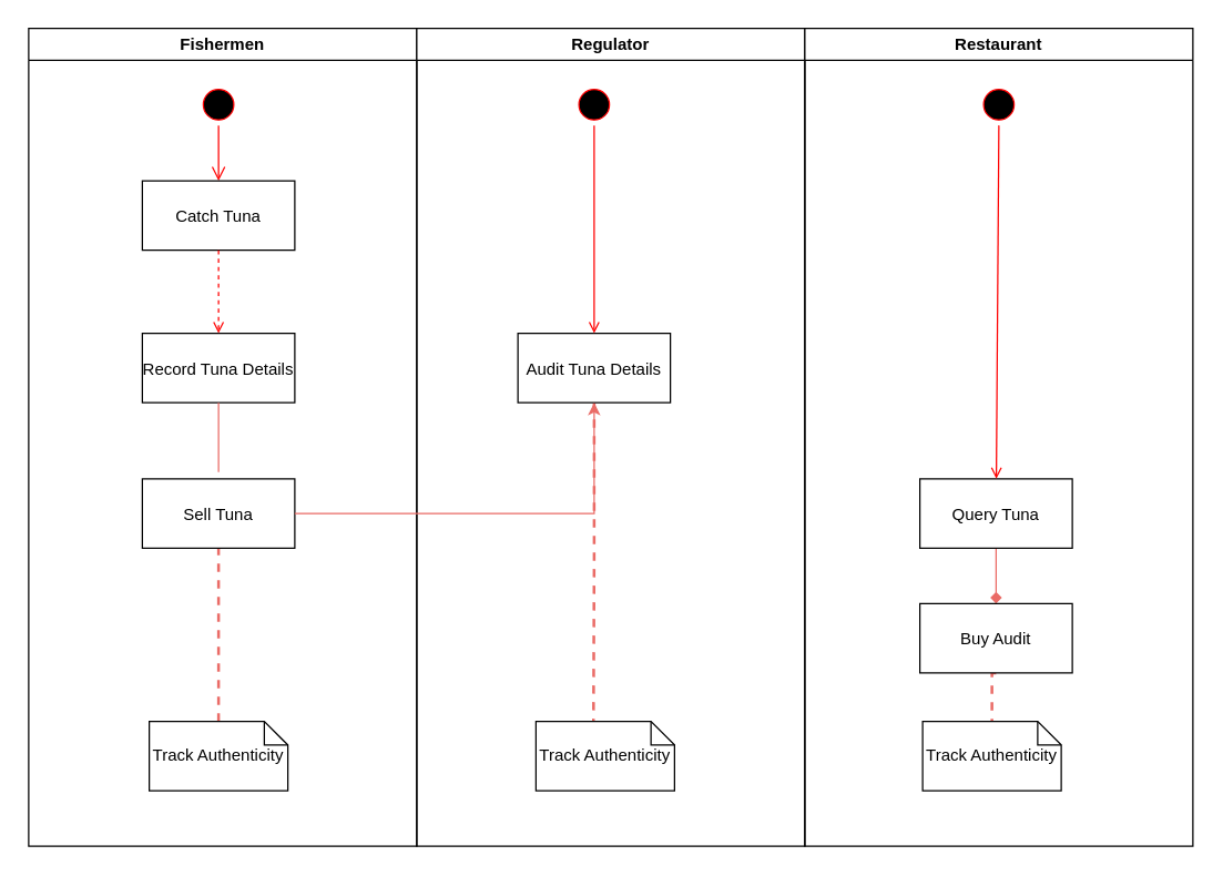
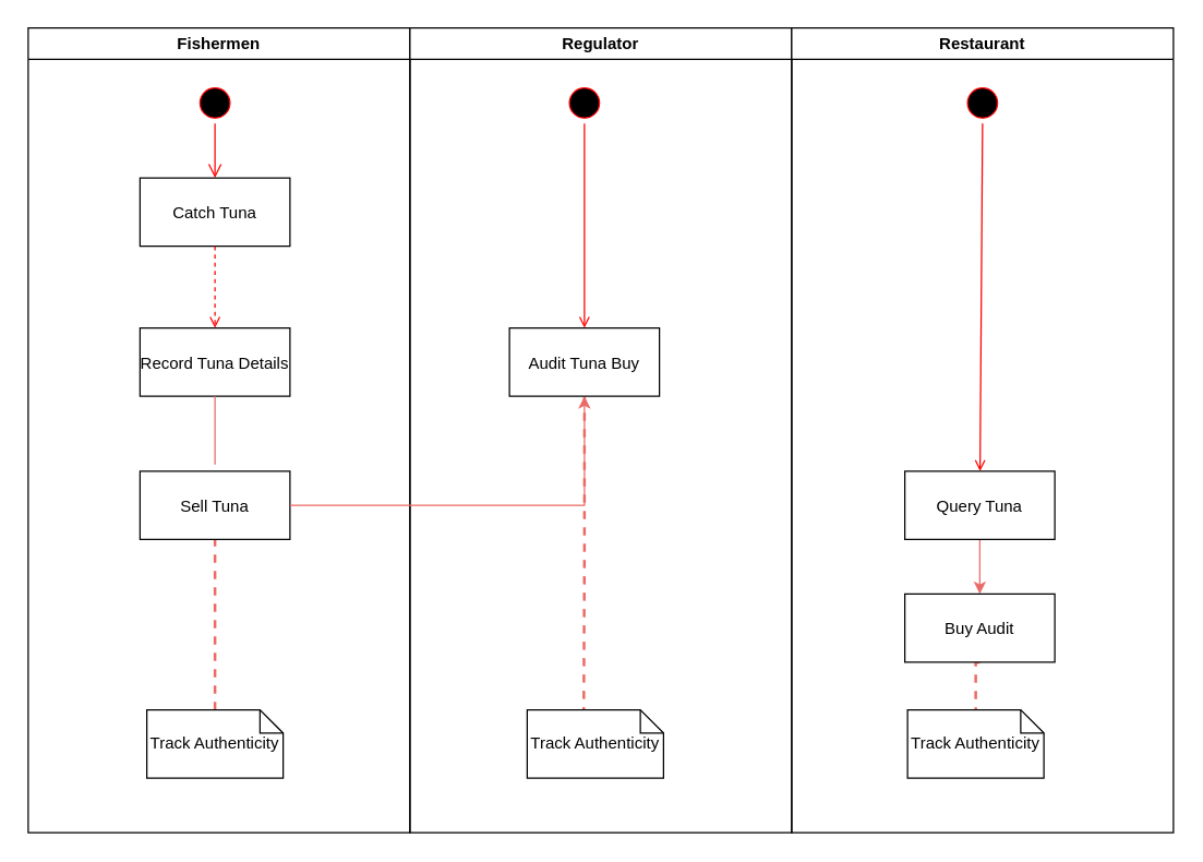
  <mxCell id="0" />
  <mxCell id="1" parent="0" />
  <mxCell id="2" value="Fishermen" style="swimlane;whiteSpace=wrap" parent="1" vertex="1"><mxGeometry x="20" y="20" width="280" height="590" as="geometry" /></mxCell>
  <mxCell id="3" value="" style="ellipse;shape=startState;fillColor=#000000;strokeColor=#ff0000;" parent="2" vertex="1"><mxGeometry x="122" y="40" width="30" height="30" as="geometry" /></mxCell>
  <mxCell id="4" value="" style="edgeStyle=elbowEdgeStyle;elbow=horizontal;verticalAlign=bottom;endArrow=open;endSize=8;strokeColor=#FF0000;endFill=1;rounded=0" parent="2" source="3" target="5" edge="1"><mxGeometry x="122" y="40" as="geometry"><mxPoint x="137" y="110" as="targetPoint" /></mxGeometry></mxCell>
  <mxCell id="5" value="Catch Tuna" style="" parent="2" vertex="1"><mxGeometry x="82" y="110" width="110" height="50" as="geometry" /></mxCell>
  <mxCell id="6" value="Record Tuna Details" style="" parent="2" vertex="1"><mxGeometry x="82" y="220" width="110" height="50" as="geometry" /></mxCell>
  <mxCell id="7" value="" style="endArrow=open;strokeColor=#FF0000;endFill=1;rounded=0;dashed=1;" parent="2" source="5" target="6" edge="1"><mxGeometry relative="1" as="geometry" /></mxCell>
  <mxCell id="8" style="edgeStyle=orthogonalEdgeStyle;rounded=0;orthogonalLoop=1;jettySize=auto;html=1;exitX=0.5;exitY=0;exitDx=0;exitDy=0;exitPerimeter=0;entryX=0.5;entryY=1;entryDx=0;entryDy=0;dashed=1;endArrow=none;endFill=0;strokeColor=#EA6B66;strokeWidth=2;" edge="1" parent="2" source="9" target="10"><mxGeometry relative="1" as="geometry" /></mxCell>
  <mxCell id="9" value="Track Authenticity" style="shape=note;whiteSpace=wrap;size=17" vertex="1" parent="2"><mxGeometry x="87" y="500" width="100" height="50" as="geometry" /></mxCell>
  <mxCell id="10" value="Sell Tuna" style="" vertex="1" parent="2"><mxGeometry x="82" y="325" width="110" height="50" as="geometry" /></mxCell>
  <mxCell id="11" value="Regulator" style="swimlane;whiteSpace=wrap" parent="1" vertex="1"><mxGeometry x="300" y="20" width="280" height="590" as="geometry" /></mxCell>
  <mxCell id="12" value="" style="ellipse;shape=startState;fillColor=#000000;strokeColor=#ff0000;" parent="11" vertex="1"><mxGeometry x="113" y="40" width="30" height="30" as="geometry" /></mxCell>
  <mxCell id="13" style="edgeStyle=orthogonalEdgeStyle;rounded=0;orthogonalLoop=1;jettySize=auto;html=1;exitX=0.5;exitY=1;exitDx=0;exitDy=0;entryX=0;entryY=0;entryDx=41.5;entryDy=0;entryPerimeter=0;dashed=1;endArrow=none;endFill=0;strokeColor=#EA6B66;strokeWidth=2;" edge="1" parent="11" source="14" target="16"><mxGeometry relative="1" as="geometry" /></mxCell>
- <mxCell id="14" value="Audit Tuna Details" style="" parent="11" vertex="1"><mxGeometry x="73" y="220" width="110" height="50" as="geometry" /></mxCell>
+ <mxCell id="14" value="Audit Tuna Buy" style="" parent="11" vertex="1"><mxGeometry x="73" y="220" width="110" height="50" as="geometry" /></mxCell>
  <mxCell id="15" value="" style="endArrow=open;strokeColor=#FF0000;endFill=1;rounded=0;exitX=0.5;exitY=1;exitDx=0;exitDy=0;" parent="11" source="12" target="14" edge="1"><mxGeometry relative="1" as="geometry"><mxPoint x="128" y="160" as="sourcePoint" /></mxGeometry></mxCell>
  <mxCell id="16" value="Track Authenticity" style="shape=note;whiteSpace=wrap;size=17" vertex="1" parent="11"><mxGeometry x="86" y="500" width="100" height="50" as="geometry" /></mxCell>
  <mxCell id="17" value="Restaurant" style="swimlane;whiteSpace=wrap" parent="1" vertex="1"><mxGeometry x="580" y="20" width="280" height="590" as="geometry" /></mxCell>
  <mxCell id="18" value="" style="ellipse;shape=startState;fillColor=#000000;strokeColor=#ff0000;" vertex="1" parent="17"><mxGeometry x="125" y="40" width="30" height="30" as="geometry" /></mxCell>
- <mxCell id="19" style="edgeStyle=orthogonalEdgeStyle;rounded=0;orthogonalLoop=1;jettySize=auto;html=1;exitX=0.5;exitY=1;exitDx=0;exitDy=0;entryX=0.5;entryY=0;entryDx=0;entryDy=0;startArrow=none;startFill=0;endArrow=diamond;endFill=1;strokeColor=#EA6B66;strokeWidth=1;" edge="1" parent="17" source="20" target="23"><mxGeometry relative="1" as="geometry" /></mxCell>
+ <mxCell id="19" style="edgeStyle=orthogonalEdgeStyle;rounded=0;orthogonalLoop=1;jettySize=auto;html=1;exitX=0.5;exitY=1;exitDx=0;exitDy=0;entryX=0.5;entryY=0;entryDx=0;entryDy=0;startArrow=none;startFill=0;endArrow=classic;endFill=1;strokeColor=#EA6B66;strokeWidth=1;" edge="1" parent="17" source="20" target="23"><mxGeometry relative="1" as="geometry" /></mxCell>
  <mxCell id="20" value="Query Tuna" style="" vertex="1" parent="17"><mxGeometry x="83" y="325" width="110" height="50" as="geometry" /></mxCell>
  <mxCell id="21" value="" style="endArrow=open;strokeColor=#FF0000;endFill=1;rounded=0;exitX=0.5;exitY=1;exitDx=0;exitDy=0;" edge="1" parent="17" source="18" target="20"><mxGeometry relative="1" as="geometry"><mxPoint x="-185" y="120" as="sourcePoint" /></mxGeometry></mxCell>
  <mxCell id="22" style="edgeStyle=orthogonalEdgeStyle;rounded=0;orthogonalLoop=1;jettySize=auto;html=1;exitX=0.5;exitY=1;exitDx=0;exitDy=0;entryX=0.5;entryY=0;entryDx=0;entryDy=0;entryPerimeter=0;startArrow=none;startFill=0;endArrow=none;endFill=0;strokeColor=#EA6B66;strokeWidth=2;dashed=1;" edge="1" parent="17" source="23" target="24"><mxGeometry relative="1" as="geometry" /></mxCell>
  <mxCell id="23" value="Buy Audit" style="" vertex="1" parent="17"><mxGeometry x="83" y="415" width="110" height="50" as="geometry" /></mxCell>
  <mxCell id="24" value="Track Authenticity" style="shape=note;whiteSpace=wrap;size=17" vertex="1" parent="17"><mxGeometry x="85" y="500" width="100" height="50" as="geometry" /></mxCell>
  <mxCell id="25" style="edgeStyle=orthogonalEdgeStyle;rounded=0;orthogonalLoop=1;jettySize=auto;html=1;exitX=0.5;exitY=1;exitDx=0;exitDy=0;endArrow=none;endFill=0;strokeColor=#EA6B66;strokeWidth=1;startArrow=none;startFill=0;" edge="1" parent="1" source="6"><mxGeometry relative="1" as="geometry"><mxPoint x="157" y="340" as="targetPoint" /></mxGeometry></mxCell>
  <mxCell id="26" style="edgeStyle=orthogonalEdgeStyle;rounded=0;orthogonalLoop=1;jettySize=auto;html=1;exitX=1;exitY=0.5;exitDx=0;exitDy=0;startArrow=none;startFill=0;endArrow=classic;endFill=1;strokeColor=#EA6B66;strokeWidth=1;fillColor=#d80073;" edge="1" parent="1" source="10" target="14"><mxGeometry relative="1" as="geometry" /></mxCell>
